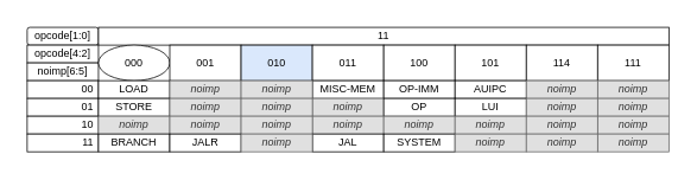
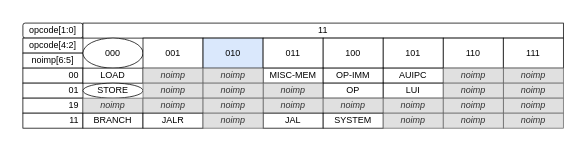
  <mxCell id="0" />
  <mxCell id="1" parent="0" />
  <mxCell id="2" value="" style="rounded=0;whiteSpace=wrap;html=1;strokeColor=none;" parent="1" vertex="1"><mxGeometry x="20" y="20" width="740" height="160" as="geometry" /></mxCell>
  <mxCell id="3" value="opcode[1:0]" style="whiteSpace=wrap;html=1;rounded=1;" parent="1" vertex="1"><mxGeometry x="30" y="30" width="80" height="20" as="geometry" /></mxCell>
  <mxCell id="4" value="11" style="rounded=0;whiteSpace=wrap;html=1;" parent="1" vertex="1"><mxGeometry x="110" y="30" width="640" height="20" as="geometry" /></mxCell>
  <mxCell id="5" value="opcode[4:2]" style="rounded=0;whiteSpace=wrap;html=1;" parent="1" vertex="1"><mxGeometry x="30" y="50" width="80" height="20" as="geometry" /></mxCell>
  <mxCell id="6" value="noimp[6:5]" style="rounded=0;whiteSpace=wrap;html=1;" parent="1" vertex="1"><mxGeometry x="30" y="70" width="80" height="20" as="geometry" /></mxCell>
  <mxCell id="7" value="000" style="ellipse;whiteSpace=wrap;html=1;" parent="1" vertex="1"><mxGeometry x="110" y="50" width="80" height="40" as="geometry" /></mxCell>
  <mxCell id="8" value="001" style="rounded=0;whiteSpace=wrap;html=1;" parent="1" vertex="1"><mxGeometry x="190" y="50" width="80" height="40" as="geometry" /></mxCell>
  <mxCell id="9" value="010" style="rounded=0;whiteSpace=wrap;html=1;fillColor=#dae8fc;" parent="1" vertex="1"><mxGeometry x="270" y="50" width="80" height="40" as="geometry" /></mxCell>
  <mxCell id="10" value="011" style="rounded=0;whiteSpace=wrap;html=1;" parent="1" vertex="1"><mxGeometry x="350" y="50" width="80" height="40" as="geometry" /></mxCell>
  <mxCell id="11" value="100" style="rounded=0;whiteSpace=wrap;html=1;" parent="1" vertex="1"><mxGeometry x="430" y="50" width="80" height="40" as="geometry" /></mxCell>
  <mxCell id="12" value="101" style="rounded=0;whiteSpace=wrap;html=1;" parent="1" vertex="1"><mxGeometry x="510" y="50" width="80" height="40" as="geometry" /></mxCell>
- <mxCell id="13" value="114" style="rounded=0;whiteSpace=wrap;html=1;" parent="1" vertex="1"><mxGeometry x="590" y="50" width="80" height="40" as="geometry" /></mxCell>
+ <mxCell id="13" value="110" style="rounded=0;whiteSpace=wrap;html=1;" parent="1" vertex="1"><mxGeometry x="590" y="50" width="80" height="40" as="geometry" /></mxCell>
  <mxCell id="14" value="111" style="rounded=0;whiteSpace=wrap;html=1;" parent="1" vertex="1"><mxGeometry x="670" y="50" width="80" height="40" as="geometry" /></mxCell>
  <mxCell id="15" value="00&amp;nbsp;" style="rounded=0;whiteSpace=wrap;html=1;align=right;" parent="1" vertex="1"><mxGeometry x="30" y="90" width="80" height="20" as="geometry" /></mxCell>
  <mxCell id="16" value="01&amp;nbsp;" style="rounded=0;whiteSpace=wrap;html=1;align=right;" parent="1" vertex="1"><mxGeometry x="30" y="110" width="80" height="20" as="geometry" /></mxCell>
- <mxCell id="17" value="10&amp;nbsp;" style="rounded=0;whiteSpace=wrap;html=1;align=right;" parent="1" vertex="1"><mxGeometry x="30" y="130" width="80" height="20" as="geometry" /></mxCell>
+ <mxCell id="17" value="19&amp;nbsp;" style="rounded=0;whiteSpace=wrap;html=1;align=right;" parent="1" vertex="1"><mxGeometry x="30" y="130" width="80" height="20" as="geometry" /></mxCell>
  <mxCell id="18" value="11&amp;nbsp;" style="rounded=0;whiteSpace=wrap;html=1;align=right;" parent="1" vertex="1"><mxGeometry x="30" y="150" width="80" height="20" as="geometry" /></mxCell>
  <mxCell id="19" value="LOAD" style="rounded=0;whiteSpace=wrap;html=1;fontStyle=0" parent="1" vertex="1"><mxGeometry x="110" y="90" width="80" height="20" as="geometry" /></mxCell>
  <mxCell id="20" value="noimp" style="rounded=0;whiteSpace=wrap;html=1;fillColor=#E0E0E0;fontColor=#333333;strokeColor=#666666;fontStyle=2" parent="1" vertex="1"><mxGeometry x="190" y="90" width="80" height="20" as="geometry" /></mxCell>
  <mxCell id="21" value="MISC-MEM" style="rounded=0;whiteSpace=wrap;html=1;fontStyle=0" parent="1" vertex="1"><mxGeometry x="350" y="90" width="80" height="20" as="geometry" /></mxCell>
  <mxCell id="22" value="noimp" style="rounded=0;whiteSpace=wrap;html=1;fillColor=#E0E0E0;fontColor=#333333;strokeColor=#666666;fontStyle=2" parent="1" vertex="1"><mxGeometry x="270" y="90" width="80" height="20" as="geometry" /></mxCell>
  <mxCell id="23" value="OP-IMM" style="rounded=0;whiteSpace=wrap;html=1;fontStyle=0" parent="1" vertex="1"><mxGeometry x="430" y="90" width="80" height="20" as="geometry" /></mxCell>
  <mxCell id="24" value="AUIPC" style="rounded=0;whiteSpace=wrap;html=1;fontStyle=0" parent="1" vertex="1"><mxGeometry x="510" y="90" width="80" height="20" as="geometry" /></mxCell>
  <mxCell id="25" value="noimp" style="rounded=0;whiteSpace=wrap;html=1;fillColor=#E0E0E0;fontColor=#333333;strokeColor=#666666;fontStyle=2" parent="1" vertex="1"><mxGeometry x="670" y="90" width="80" height="20" as="geometry" /></mxCell>
  <mxCell id="26" value="noimp" style="rounded=0;whiteSpace=wrap;html=1;fillColor=#E0E0E0;fontColor=#333333;strokeColor=#666666;fontStyle=2" parent="1" vertex="1"><mxGeometry x="590" y="90" width="80" height="20" as="geometry" /></mxCell>
- <mxCell id="27" value="STORE" style="rounded=0;whiteSpace=wrap;html=1;fontStyle=0" parent="1" vertex="1"><mxGeometry x="110" y="110" width="80" height="20" as="geometry" /></mxCell>
+ <mxCell id="27" value="STORE" style="ellipse;whiteSpace=wrap;html=1;fontStyle=0;" parent="1" vertex="1"><mxGeometry x="110" y="110" width="80" height="20" as="geometry" /></mxCell>
  <mxCell id="28" value="noimp" style="rounded=0;whiteSpace=wrap;html=1;fillColor=#E0E0E0;fontColor=#333333;strokeColor=#666666;fontStyle=2" parent="1" vertex="1"><mxGeometry x="190" y="110" width="80" height="20" as="geometry" /></mxCell>
  <mxCell id="29" value="noimp" style="rounded=0;whiteSpace=wrap;html=1;fillColor=#E0E0E0;fontColor=#333333;strokeColor=#666666;fontStyle=2" parent="1" vertex="1"><mxGeometry x="350" y="110" width="80" height="20" as="geometry" /></mxCell>
  <mxCell id="30" value="noimp" style="rounded=0;whiteSpace=wrap;html=1;fillColor=#E0E0E0;fontColor=#333333;strokeColor=#666666;fontStyle=2" parent="1" vertex="1"><mxGeometry x="270" y="110" width="80" height="20" as="geometry" /></mxCell>
  <mxCell id="31" value="OP" style="rounded=0;whiteSpace=wrap;html=1;fontStyle=0" parent="1" vertex="1"><mxGeometry x="430" y="110" width="80" height="20" as="geometry" /></mxCell>
  <mxCell id="32" value="LUI" style="rounded=0;whiteSpace=wrap;html=1;fontStyle=0" parent="1" vertex="1"><mxGeometry x="510" y="110" width="80" height="20" as="geometry" /></mxCell>
  <mxCell id="33" value="noimp" style="rounded=0;whiteSpace=wrap;html=1;fillColor=#E0E0E0;fontColor=#333333;strokeColor=#666666;fontStyle=2" parent="1" vertex="1"><mxGeometry x="670" y="110" width="80" height="20" as="geometry" /></mxCell>
  <mxCell id="34" value="noimp" style="rounded=0;whiteSpace=wrap;html=1;fillColor=#E0E0E0;fontColor=#333333;strokeColor=#666666;fontStyle=2" parent="1" vertex="1"><mxGeometry x="590" y="110" width="80" height="20" as="geometry" /></mxCell>
  <mxCell id="35" value="noimp" style="rounded=0;whiteSpace=wrap;html=1;fillColor=#E0E0E0;fontColor=#333333;strokeColor=#666666;fontStyle=2" parent="1" vertex="1"><mxGeometry x="110" y="130" width="80" height="20" as="geometry" /></mxCell>
  <mxCell id="36" value="noimp" style="rounded=0;whiteSpace=wrap;html=1;fillColor=#E0E0E0;fontColor=#333333;strokeColor=#666666;fontStyle=2" parent="1" vertex="1"><mxGeometry x="190" y="130" width="80" height="20" as="geometry" /></mxCell>
  <mxCell id="37" value="noimp" style="rounded=0;whiteSpace=wrap;html=1;fillColor=#E0E0E0;fontColor=#333333;strokeColor=#666666;fontStyle=2" parent="1" vertex="1"><mxGeometry x="350" y="130" width="80" height="20" as="geometry" /></mxCell>
  <mxCell id="38" value="noimp" style="rounded=0;whiteSpace=wrap;html=1;fillColor=#E0E0E0;fontColor=#333333;strokeColor=#666666;fontStyle=2" parent="1" vertex="1"><mxGeometry x="270" y="130" width="80" height="20" as="geometry" /></mxCell>
  <mxCell id="39" value="noimp" style="rounded=0;whiteSpace=wrap;html=1;fillColor=#E0E0E0;fontColor=#333333;strokeColor=#666666;fontStyle=2" parent="1" vertex="1"><mxGeometry x="430" y="130" width="80" height="20" as="geometry" /></mxCell>
  <mxCell id="40" value="noimp" style="rounded=0;whiteSpace=wrap;html=1;fillColor=#E0E0E0;fontColor=#333333;strokeColor=#666666;fontStyle=2" parent="1" vertex="1"><mxGeometry x="510" y="130" width="80" height="20" as="geometry" /></mxCell>
  <mxCell id="41" value="noimp" style="rounded=0;whiteSpace=wrap;html=1;fillColor=#E0E0E0;fontColor=#333333;strokeColor=#666666;fontStyle=2" parent="1" vertex="1"><mxGeometry x="670" y="130" width="80" height="20" as="geometry" /></mxCell>
  <mxCell id="42" value="noimp" style="rounded=0;whiteSpace=wrap;html=1;fillColor=#E0E0E0;fontColor=#333333;strokeColor=#666666;fontStyle=2" parent="1" vertex="1"><mxGeometry x="590" y="130" width="80" height="20" as="geometry" /></mxCell>
  <mxCell id="43" value="BRANCH" style="rounded=0;whiteSpace=wrap;html=1;fontStyle=0" parent="1" vertex="1"><mxGeometry x="110" y="150" width="80" height="20" as="geometry" /></mxCell>
  <mxCell id="44" value="JALR" style="rounded=0;whiteSpace=wrap;html=1;fontStyle=0" parent="1" vertex="1"><mxGeometry x="190" y="150" width="80" height="20" as="geometry" /></mxCell>
  <mxCell id="45" value="JAL" style="rounded=0;whiteSpace=wrap;html=1;fontStyle=0" parent="1" vertex="1"><mxGeometry x="350" y="150" width="80" height="20" as="geometry" /></mxCell>
  <mxCell id="46" value="noimp" style="rounded=0;whiteSpace=wrap;html=1;fillColor=#E0E0E0;fontColor=#333333;strokeColor=#666666;fontStyle=2" parent="1" vertex="1"><mxGeometry x="270" y="150" width="80" height="20" as="geometry" /></mxCell>
  <mxCell id="47" value="SYSTEM" style="rounded=0;whiteSpace=wrap;html=1;fontStyle=0" parent="1" vertex="1"><mxGeometry x="430" y="150" width="80" height="20" as="geometry" /></mxCell>
  <mxCell id="48" value="noimp" style="rounded=0;whiteSpace=wrap;html=1;fillColor=#E0E0E0;fontColor=#333333;strokeColor=#666666;fontStyle=2" parent="1" vertex="1"><mxGeometry x="510" y="150" width="80" height="20" as="geometry" /></mxCell>
  <mxCell id="49" value="noimp" style="rounded=0;whiteSpace=wrap;html=1;fillColor=#E0E0E0;fontColor=#333333;strokeColor=#666666;fontStyle=2" parent="1" vertex="1"><mxGeometry x="670" y="150" width="80" height="20" as="geometry" /></mxCell>
  <mxCell id="50" value="noimp" style="rounded=0;whiteSpace=wrap;html=1;fillColor=#E0E0E0;fontColor=#333333;strokeColor=#666666;fontStyle=2" parent="1" vertex="1"><mxGeometry x="590" y="150" width="80" height="20" as="geometry" /></mxCell>
